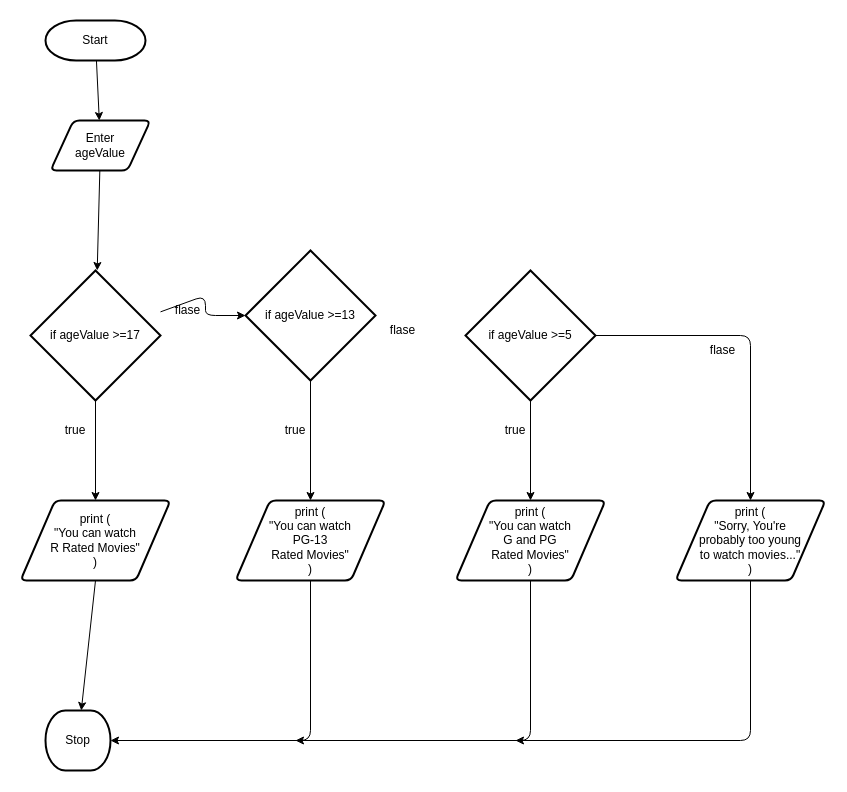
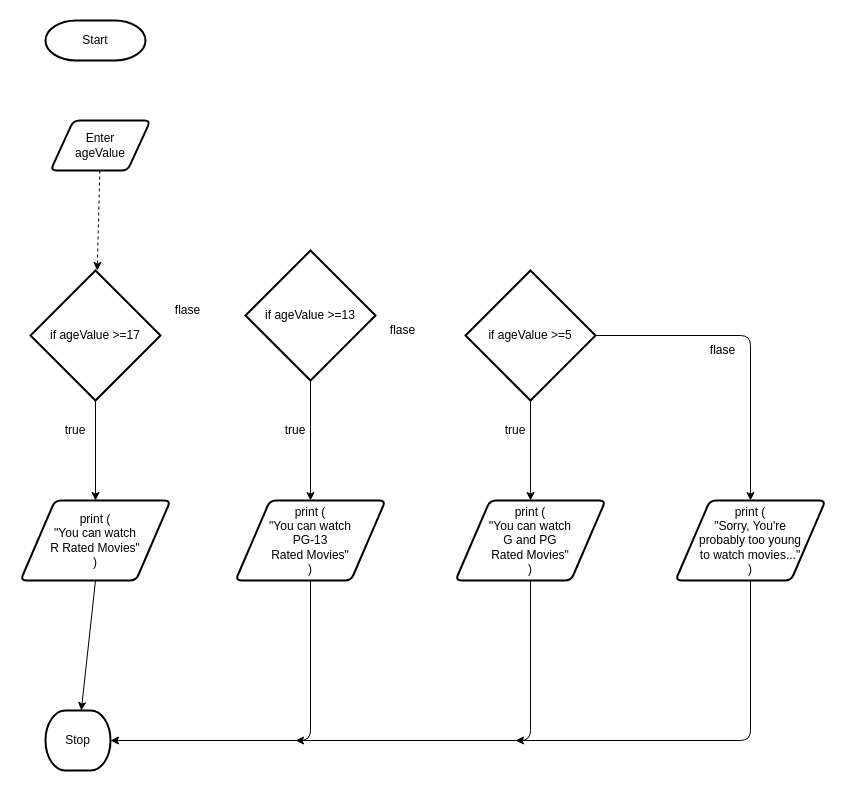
  <mxCell id="0" />
  <mxCell id="1" parent="0" />
- <mxCell id="2" value="" style="edgeStyle=none;html=1;" edge="1" parent="1" source="3" target="5"><mxGeometry relative="1" as="geometry" /></mxCell>
  <mxCell id="3" value="Start" style="strokeWidth=2;html=1;shape=mxgraph.flowchart.terminator;whiteSpace=wrap;" vertex="1" parent="1"><mxGeometry x="45" y="20" width="100" height="40" as="geometry" /></mxCell>
- <mxCell id="4" value="" style="edgeStyle=none;html=1;" edge="1" parent="1" source="5" target="8"><mxGeometry relative="1" as="geometry" /></mxCell>
+ <mxCell id="4" value="" style="edgeStyle=none;html=1;dashed=1;" edge="1" parent="1" source="5" target="8"><mxGeometry relative="1" as="geometry" /></mxCell>
  <mxCell id="5" value="Enter &lt;br&gt;ageValue" style="shape=parallelogram;html=1;strokeWidth=2;perimeter=parallelogramPerimeter;whiteSpace=wrap;rounded=1;arcSize=12;size=0.23;" vertex="1" parent="1"><mxGeometry x="50" y="120" width="100" height="50" as="geometry" /></mxCell>
  <mxCell id="6" value="" style="edgeStyle=none;html=1;fontSize=12;" edge="1" parent="1" source="8" target="10"><mxGeometry relative="1" as="geometry" /></mxCell>
- <mxCell id="7" value="" style="edgeStyle=none;html=1;fontSize=12;entryX=0;entryY=0.5;entryDx=0;entryDy=0;entryPerimeter=0;" edge="1" parent="1" source="8" target="13"><mxGeometry relative="1" as="geometry"><Array as="points"><mxPoint x="205" y="295" /><mxPoint x="205" y="315" /></Array></mxGeometry></mxCell>
  <mxCell id="8" value="if ageValue &amp;gt;=17" style="strokeWidth=2;html=1;shape=mxgraph.flowchart.decision;whiteSpace=wrap;" vertex="1" parent="1"><mxGeometry x="30" y="270" width="130" height="130" as="geometry" /></mxCell>
  <mxCell id="9" style="edgeStyle=none;html=1;exitX=0.5;exitY=1;exitDx=0;exitDy=0;fontSize=12;" edge="1" parent="1" source="10" target="11"><mxGeometry relative="1" as="geometry" /></mxCell>
  <mxCell id="10" value="&lt;span style=&quot;font-size: 12px&quot;&gt;print (&lt;br&gt;&quot;You can watch&lt;br&gt;R Rated Movies&quot;&lt;br&gt;)&lt;br&gt;&lt;/span&gt;" style="shape=parallelogram;html=1;strokeWidth=2;perimeter=parallelogramPerimeter;whiteSpace=wrap;rounded=1;arcSize=12;size=0.23;fontSize=9;" vertex="1" parent="1"><mxGeometry x="20" y="500" width="150" height="80" as="geometry" /></mxCell>
  <mxCell id="11" value="Stop" style="strokeWidth=2;html=1;shape=mxgraph.flowchart.terminator;whiteSpace=wrap;fontSize=12;" vertex="1" parent="1"><mxGeometry x="45" y="710" width="65" height="60" as="geometry" /></mxCell>
  <mxCell id="12" style="edgeStyle=none;html=1;exitX=0.5;exitY=1;exitDx=0;exitDy=0;exitPerimeter=0;entryX=0.5;entryY=0;entryDx=0;entryDy=0;fontSize=12;" edge="1" parent="1" source="13" target="16"><mxGeometry relative="1" as="geometry" /></mxCell>
  <mxCell id="13" value="if ageValue &amp;gt;=13" style="strokeWidth=2;html=1;shape=mxgraph.flowchart.decision;whiteSpace=wrap;" vertex="1" parent="1"><mxGeometry x="245" y="250" width="130" height="130" as="geometry" /></mxCell>
  <mxCell id="14" value="flase" style="text;html=1;strokeColor=none;fillColor=none;align=center;verticalAlign=middle;whiteSpace=wrap;rounded=0;fontSize=12;" vertex="1" parent="1"><mxGeometry x="170" y="300" width="35" height="20" as="geometry" /></mxCell>
  <mxCell id="15" style="edgeStyle=none;html=1;exitX=0.5;exitY=1;exitDx=0;exitDy=0;fontSize=12;entryX=1;entryY=0.5;entryDx=0;entryDy=0;entryPerimeter=0;" edge="1" parent="1" source="16" target="11"><mxGeometry relative="1" as="geometry"><mxPoint x="310.714" y="750" as="targetPoint" /><Array as="points"><mxPoint x="310" y="740" /></Array></mxGeometry></mxCell>
  <mxCell id="16" value="&lt;span style=&quot;font-size: 12px&quot;&gt;print (&lt;br&gt;&quot;You can watch&lt;br&gt;PG-13 &lt;br&gt;Rated Movies&quot;&lt;br&gt;)&lt;br&gt;&lt;/span&gt;" style="shape=parallelogram;html=1;strokeWidth=2;perimeter=parallelogramPerimeter;whiteSpace=wrap;rounded=1;arcSize=12;size=0.23;fontSize=9;" vertex="1" parent="1"><mxGeometry x="235" y="500" width="150" height="80" as="geometry" /></mxCell>
  <mxCell id="17" value="" style="edgeStyle=none;html=1;fontSize=12;" edge="1" parent="1" source="19" target="22"><mxGeometry relative="1" as="geometry" /></mxCell>
  <mxCell id="18" style="edgeStyle=none;html=1;exitX=1;exitY=0.5;exitDx=0;exitDy=0;exitPerimeter=0;fontSize=12;entryX=0.5;entryY=0;entryDx=0;entryDy=0;" edge="1" parent="1" source="19" target="24"><mxGeometry relative="1" as="geometry"><mxPoint x="755" y="335.571" as="targetPoint" /><Array as="points"><mxPoint x="750" y="335" /></Array></mxGeometry></mxCell>
  <mxCell id="19" value="if ageValue &amp;gt;=5" style="strokeWidth=2;html=1;shape=mxgraph.flowchart.decision;whiteSpace=wrap;" vertex="1" parent="1"><mxGeometry x="465" y="270" width="130" height="130" as="geometry" /></mxCell>
  <mxCell id="20" value="flase" style="text;html=1;strokeColor=none;fillColor=none;align=center;verticalAlign=middle;whiteSpace=wrap;rounded=0;fontSize=12;" vertex="1" parent="1"><mxGeometry x="385" y="320" width="35" height="20" as="geometry" /></mxCell>
  <mxCell id="21" style="edgeStyle=none;html=1;exitX=0.5;exitY=1;exitDx=0;exitDy=0;fontSize=12;" edge="1" parent="1" source="22"><mxGeometry relative="1" as="geometry"><mxPoint x="295" y="740" as="targetPoint" /><Array as="points"><mxPoint x="530" y="740" /></Array></mxGeometry></mxCell>
  <mxCell id="22" value="&lt;span style=&quot;font-size: 12px&quot;&gt;print (&lt;br&gt;&quot;You can watch&lt;br&gt;G and PG &lt;br&gt;Rated Movies&quot;&lt;br&gt;)&lt;br&gt;&lt;/span&gt;" style="shape=parallelogram;html=1;strokeWidth=2;perimeter=parallelogramPerimeter;whiteSpace=wrap;rounded=1;arcSize=12;size=0.23;fontSize=9;" vertex="1" parent="1"><mxGeometry x="455" y="500" width="150" height="80" as="geometry" /></mxCell>
  <mxCell id="23" style="edgeStyle=none;html=1;exitX=0.5;exitY=1;exitDx=0;exitDy=0;fontSize=12;" edge="1" parent="1" source="24"><mxGeometry relative="1" as="geometry"><mxPoint x="515" y="740" as="targetPoint" /><Array as="points"><mxPoint x="750" y="740" /></Array></mxGeometry></mxCell>
  <mxCell id="24" value="&lt;span style=&quot;font-size: 12px&quot;&gt;print (&lt;br&gt;&quot;Sorry, You're&lt;br&gt;probably too young&lt;br&gt;to watch movies...&quot;&lt;br&gt;)&lt;br&gt;&lt;/span&gt;" style="shape=parallelogram;html=1;strokeWidth=2;perimeter=parallelogramPerimeter;whiteSpace=wrap;rounded=1;arcSize=12;size=0.23;fontSize=9;" vertex="1" parent="1"><mxGeometry x="675" y="500" width="150" height="80" as="geometry" /></mxCell>
  <mxCell id="25" value="true" style="text;html=1;strokeColor=none;fillColor=none;align=center;verticalAlign=middle;whiteSpace=wrap;rounded=0;fontSize=12;" vertex="1" parent="1"><mxGeometry x="495" y="420" width="40" height="20" as="geometry" /></mxCell>
  <mxCell id="26" value="true" style="text;html=1;strokeColor=none;fillColor=none;align=center;verticalAlign=middle;whiteSpace=wrap;rounded=0;fontSize=12;" vertex="1" parent="1"><mxGeometry x="55" y="420" width="40" height="20" as="geometry" /></mxCell>
  <mxCell id="27" value="true" style="text;html=1;strokeColor=none;fillColor=none;align=center;verticalAlign=middle;whiteSpace=wrap;rounded=0;fontSize=12;" vertex="1" parent="1"><mxGeometry x="275" y="420" width="40" height="20" as="geometry" /></mxCell>
  <mxCell id="28" value="flase" style="text;html=1;strokeColor=none;fillColor=none;align=center;verticalAlign=middle;whiteSpace=wrap;rounded=0;fontSize=12;" vertex="1" parent="1"><mxGeometry x="705" y="340" width="35" height="20" as="geometry" /></mxCell>
